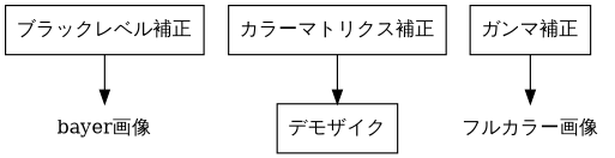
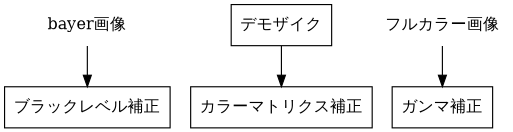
  digraph {
    node [shape=box]
    "bayer画像" [shape=plaintext]
    "ブラックレベル補正"
    "デモザイク"
    "カラーマトリクス補正"
    "フルカラー画像" [shape=plaintext]
    "ガンマ補正"
-   "ブラックレベル補正" -> "bayer画像"
-   "カラーマトリクス補正" -> "デモザイク"
-   "ガンマ補正" -> "フルカラー画像"
+   "bayer画像" -> "ブラックレベル補正"
+   "デモザイク" -> "カラーマトリクス補正"
+   "フルカラー画像" -> "ガンマ補正"
  }
